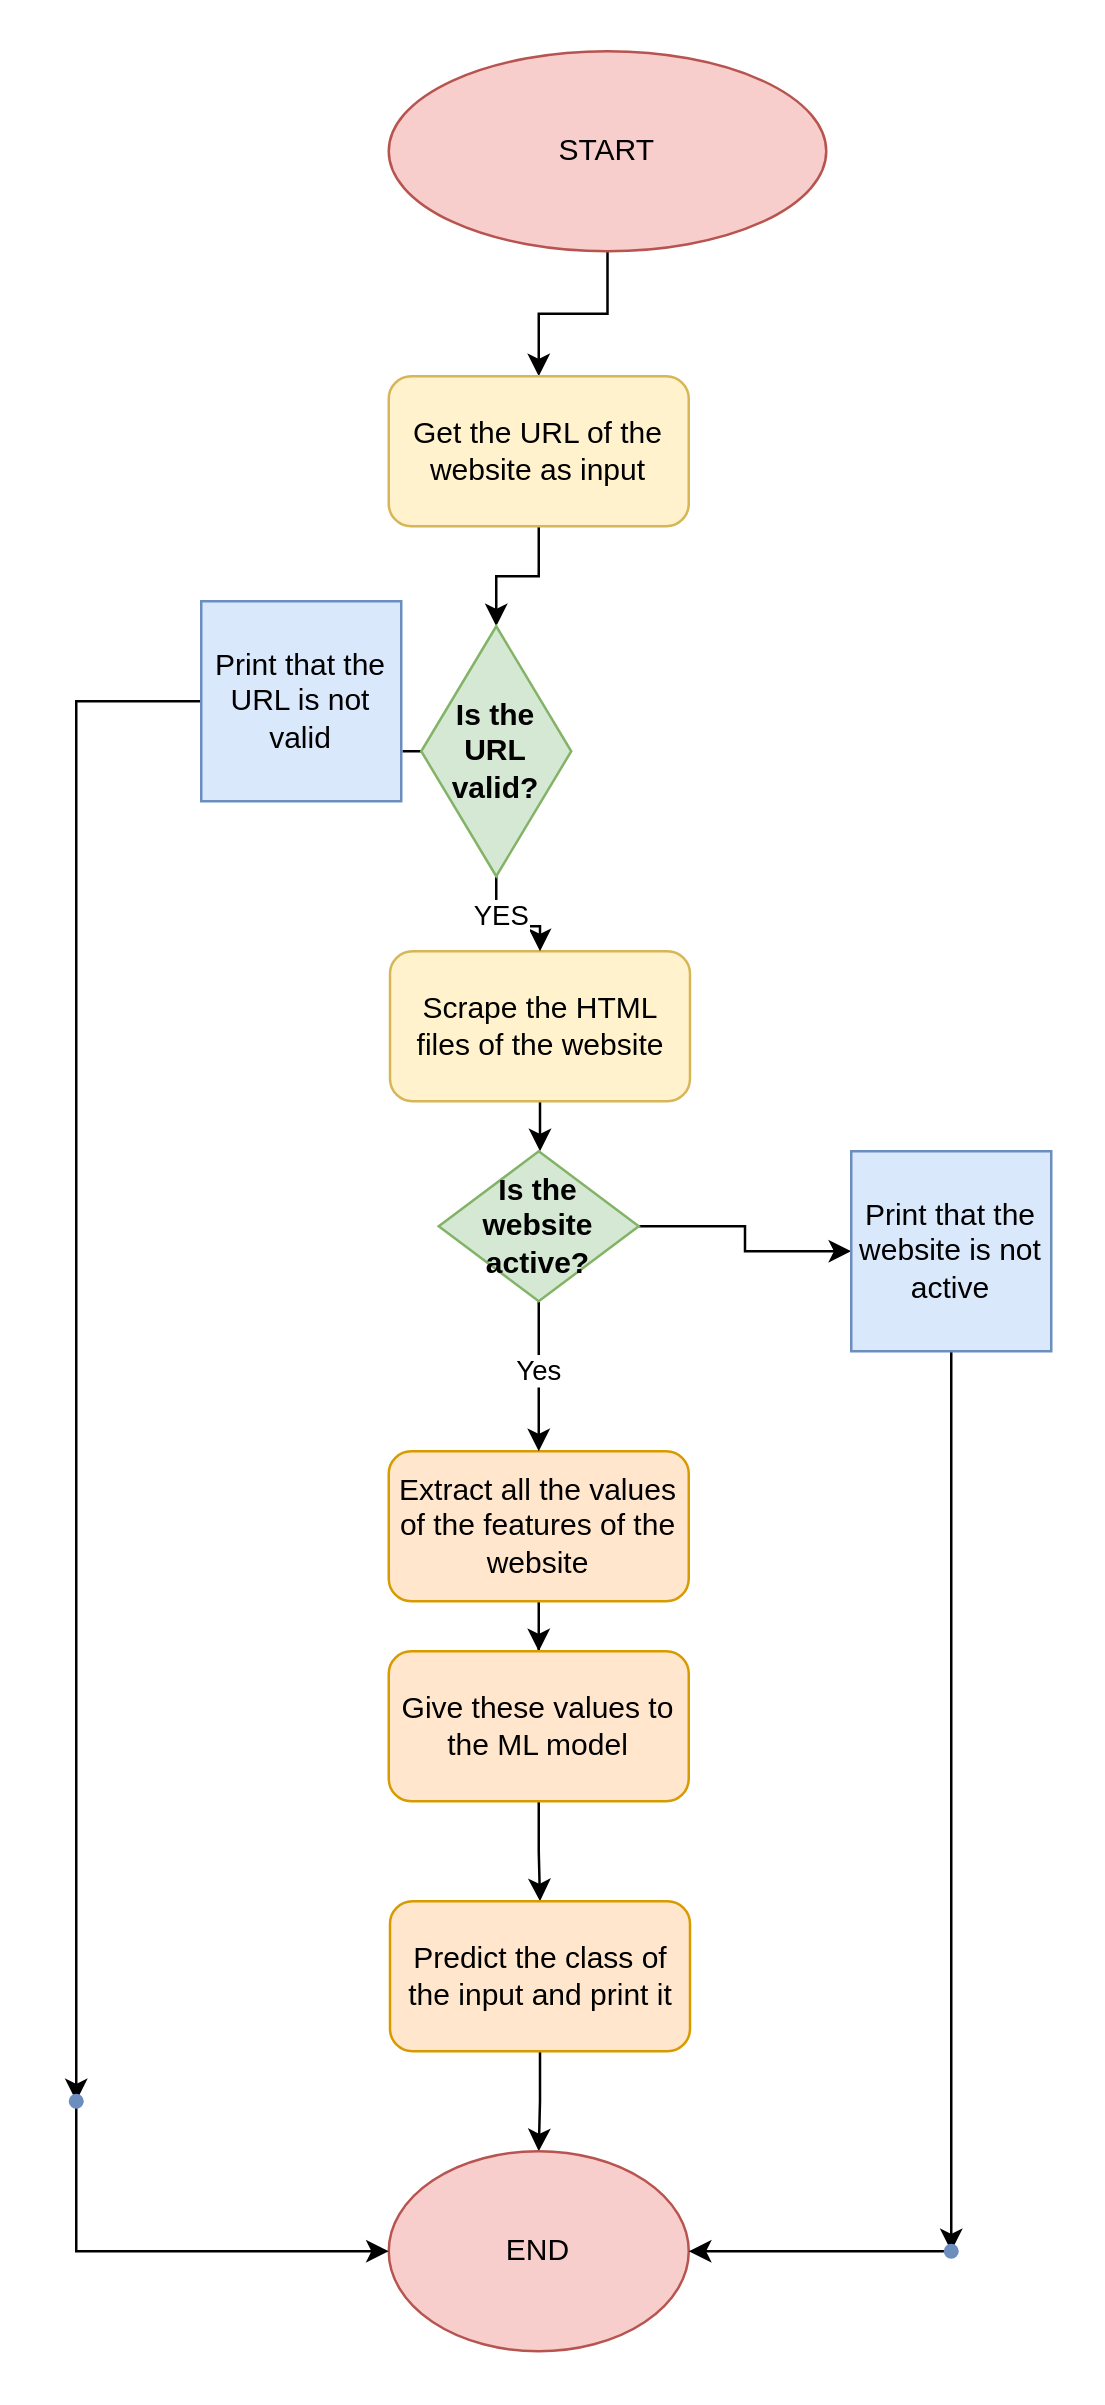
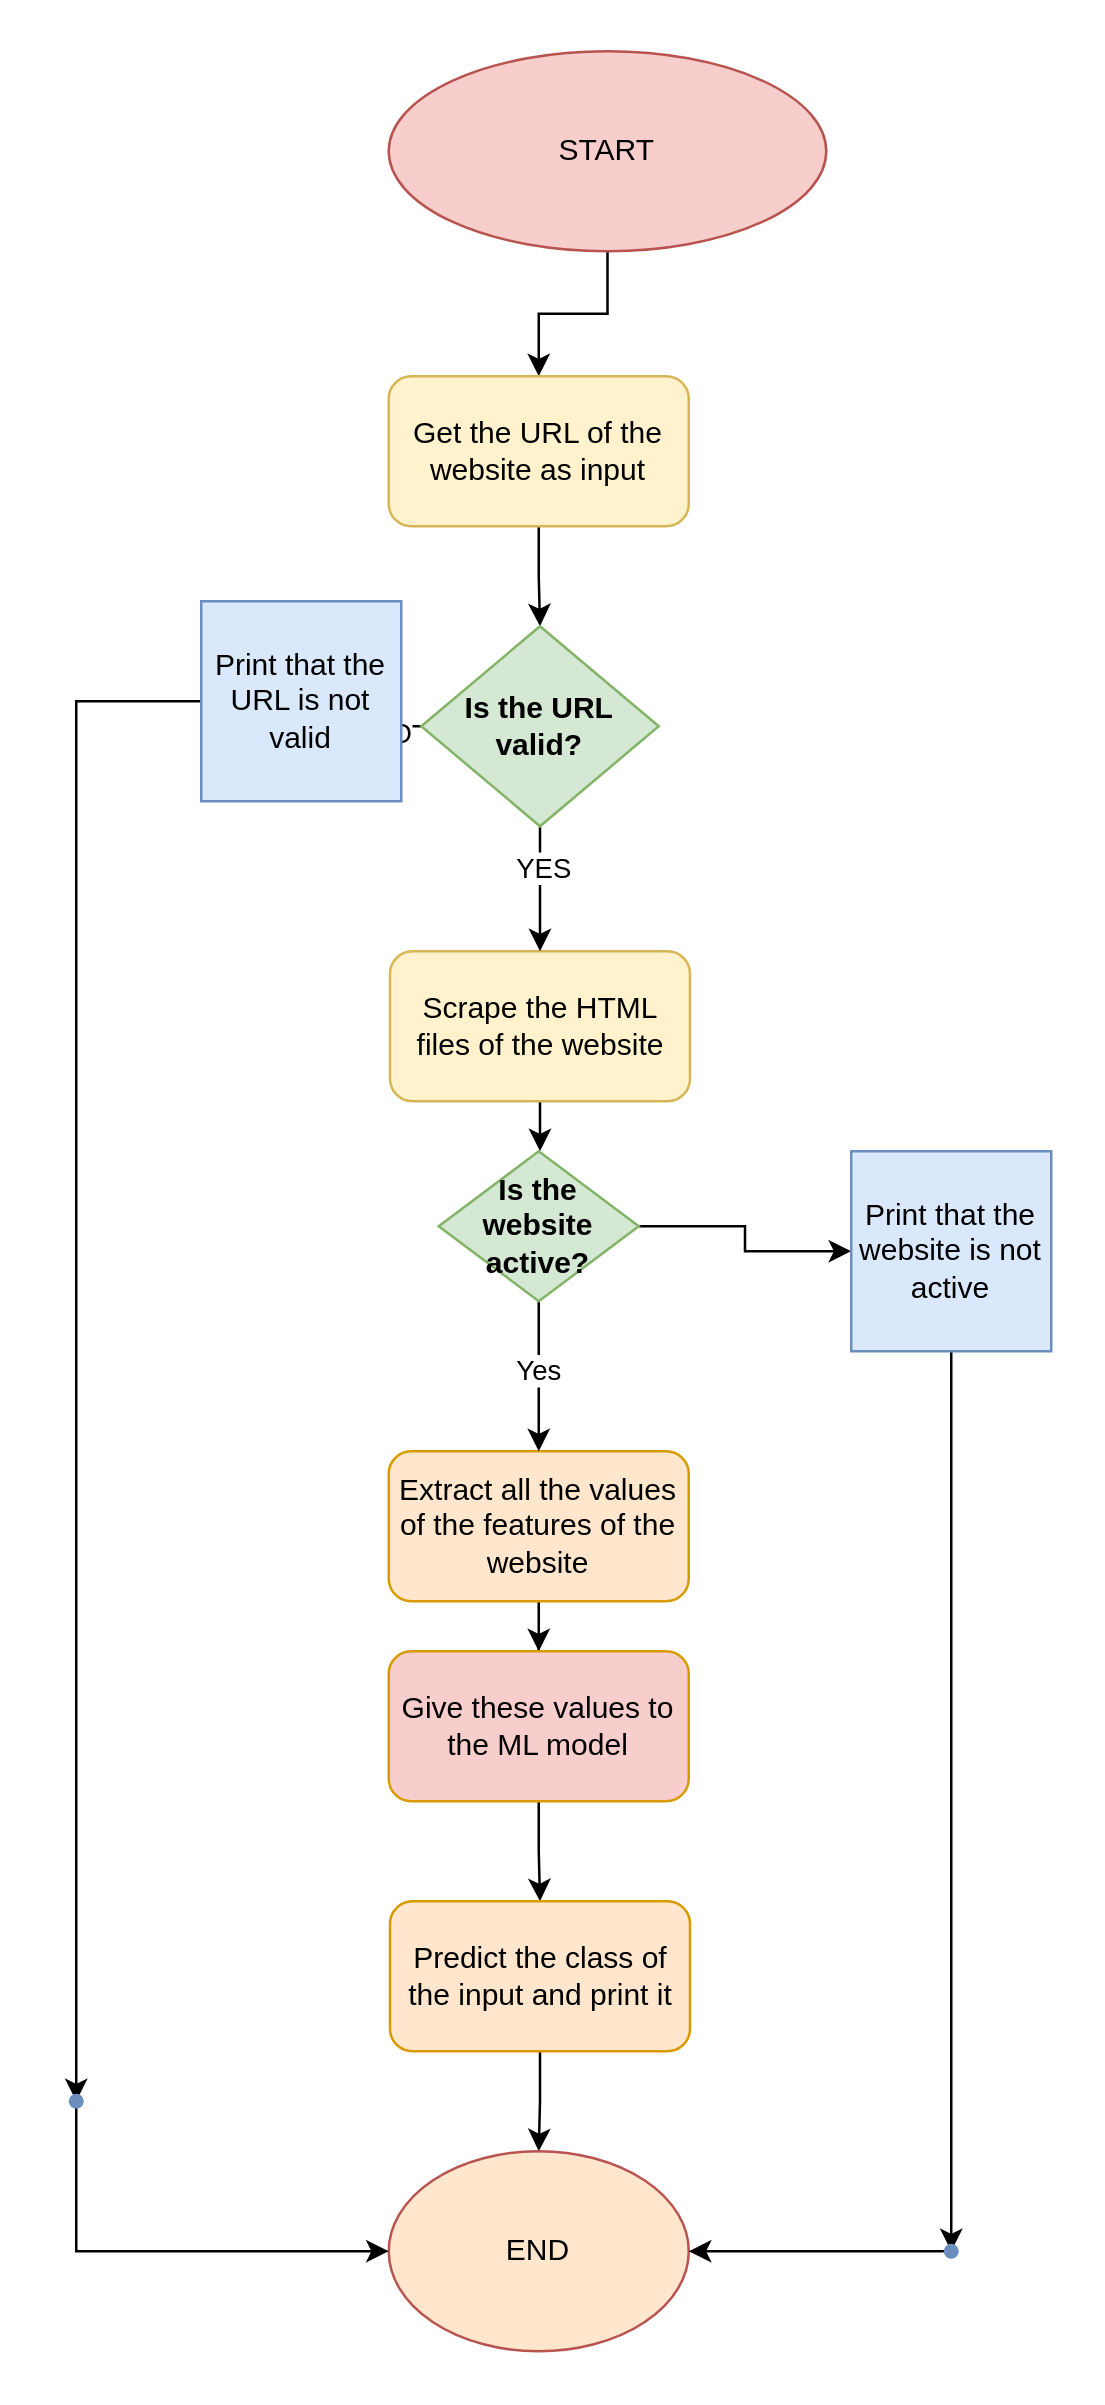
  <mxCell id="0" />
  <mxCell id="1" parent="0" />
  <mxCell id="2" value="" style="edgeStyle=orthogonalEdgeStyle;rounded=0;orthogonalLoop=1;jettySize=auto;html=1;fillColor=#FF0000;" edge="1" parent="1" source="3" target="5"><mxGeometry relative="1" as="geometry" /></mxCell>
  <mxCell id="3" value="START" style="ellipse;whiteSpace=wrap;html=1;fillColor=#f8cecc;strokeColor=#b85450;" vertex="1" parent="1"><mxGeometry x="155" y="20" width="175" height="80" as="geometry" /></mxCell>
  <mxCell id="4" value="" style="edgeStyle=orthogonalEdgeStyle;rounded=0;orthogonalLoop=1;jettySize=auto;html=1;" edge="1" parent="1" source="5" target="19"><mxGeometry relative="1" as="geometry" /></mxCell>
  <mxCell id="5" value="Get the URL of the website as input" style="rounded=1;whiteSpace=wrap;html=1;fillColor=#fff2cc;strokeColor=#d6b656;" vertex="1" parent="1"><mxGeometry x="155" y="150" width="120" height="60" as="geometry" /></mxCell>
  <mxCell id="6" value="" style="edgeStyle=orthogonalEdgeStyle;rounded=0;orthogonalLoop=1;jettySize=auto;html=1;" edge="1" parent="1" source="7" target="27"><mxGeometry relative="1" as="geometry" /></mxCell>
  <mxCell id="7" value="Scrape the HTML files of the website" style="rounded=1;whiteSpace=wrap;html=1;fillColor=#fff2cc;strokeColor=#d6b656;" vertex="1" parent="1"><mxGeometry x="155.5" y="380" width="120" height="60" as="geometry" /></mxCell>
  <mxCell id="8" value="" style="edgeStyle=orthogonalEdgeStyle;rounded=0;orthogonalLoop=1;jettySize=auto;html=1;" edge="1" parent="1" source="9" target="11"><mxGeometry relative="1" as="geometry" /></mxCell>
  <mxCell id="9" value="Extract all the values of the features of the website" style="rounded=1;whiteSpace=wrap;html=1;fillColor=#ffe6cc;strokeColor=#d79b00;" vertex="1" parent="1"><mxGeometry x="155" y="580" width="120" height="60" as="geometry" /></mxCell>
  <mxCell id="10" value="" style="edgeStyle=orthogonalEdgeStyle;rounded=0;orthogonalLoop=1;jettySize=auto;html=1;" edge="1" parent="1" source="11" target="13"><mxGeometry relative="1" as="geometry" /></mxCell>
- <mxCell id="11" value="Give these values to the ML model" style="rounded=1;whiteSpace=wrap;html=1;fillColor=#ffe6cc;strokeColor=#d79b00;" vertex="1" parent="1"><mxGeometry x="155" y="660" width="120" height="60" as="geometry" /></mxCell>
+ <mxCell id="11" value="Give these values to the ML model" style="rounded=1;whiteSpace=wrap;html=1;fillColor=#f8cecc;strokeColor=#d79b00;" vertex="1" parent="1"><mxGeometry x="155" y="660" width="120" height="60" as="geometry" /></mxCell>
  <mxCell id="12" value="" style="edgeStyle=orthogonalEdgeStyle;rounded=0;orthogonalLoop=1;jettySize=auto;html=1;" edge="1" parent="1" source="13" target="14"><mxGeometry relative="1" as="geometry" /></mxCell>
  <mxCell id="13" value="Predict the class of the input and print it" style="rounded=1;whiteSpace=wrap;html=1;fillColor=#ffe6cc;strokeColor=#d79b00;" vertex="1" parent="1"><mxGeometry x="155.5" y="760" width="120" height="60" as="geometry" /></mxCell>
- <mxCell id="14" value="END" style="ellipse;whiteSpace=wrap;html=1;fillColor=#f8cecc;strokeColor=#b85450;" vertex="1" parent="1"><mxGeometry x="155" y="860" width="120" height="80" as="geometry" /></mxCell>
+ <mxCell id="14" value="END" style="ellipse;whiteSpace=wrap;html=1;fillColor=#ffe6cc;strokeColor=#b85450;" vertex="1" parent="1"><mxGeometry x="155" y="860" width="120" height="80" as="geometry" /></mxCell>
  <mxCell id="15" value="" style="edgeStyle=orthogonalEdgeStyle;rounded=0;orthogonalLoop=1;jettySize=auto;html=1;" edge="1" parent="1" source="19" target="7"><mxGeometry relative="1" as="geometry" /></mxCell>
  <mxCell id="16" value="YES" style="edgeLabel;html=1;align=center;verticalAlign=middle;resizable=0;points=[];" vertex="1" connectable="0" parent="15"><mxGeometry x="-0.372" y="1" relative="1" as="geometry"><mxPoint as="offset" /></mxGeometry></mxCell>
  <mxCell id="17" value="" style="edgeStyle=orthogonalEdgeStyle;rounded=0;orthogonalLoop=1;jettySize=auto;html=1;" edge="1" parent="1" source="19" target="21"><mxGeometry relative="1" as="geometry" /></mxCell>
  <mxCell id="18" value="NO" style="edgeLabel;html=1;align=center;verticalAlign=middle;resizable=0;points=[];" vertex="1" connectable="0" parent="17"><mxGeometry x="-0.163" y="2" relative="1" as="geometry"><mxPoint as="offset" /></mxGeometry></mxCell>
- <mxCell id="19" value="&lt;b&gt;Is the URL valid?&lt;/b&gt;" style="rhombus;whiteSpace=wrap;html=1;fillColor=#d5e8d4;strokeColor=#82b366;" vertex="1" parent="1"><mxGeometry x="168" y="250" width="60" height="100" as="geometry" /></mxCell>
+ <mxCell id="19" value="&lt;b&gt;Is the URL valid?&lt;/b&gt;" style="rhombus;whiteSpace=wrap;html=1;fillColor=#d5e8d4;strokeColor=#82b366;" vertex="1" parent="1"><mxGeometry x="168" y="250" width="95" height="80" as="geometry" /></mxCell>
  <mxCell id="20" value="" style="edgeStyle=orthogonalEdgeStyle;rounded=0;orthogonalLoop=1;jettySize=auto;html=1;" edge="1" parent="1" source="21" target="23"><mxGeometry relative="1" as="geometry" /></mxCell>
  <mxCell id="21" value="Print that the URL is not valid" style="whiteSpace=wrap;html=1;aspect=fixed;fillColor=#dae8fc;strokeColor=#6c8ebf;" vertex="1" parent="1"><mxGeometry x="80" y="240" width="80" height="80" as="geometry" /></mxCell>
  <mxCell id="22" value="" style="edgeStyle=orthogonalEdgeStyle;rounded=0;orthogonalLoop=1;jettySize=auto;html=1;" edge="1" parent="1" source="23" target="14"><mxGeometry relative="1" as="geometry"><Array as="points"><mxPoint x="30" y="900" /></Array></mxGeometry></mxCell>
  <mxCell id="23" value="" style="shape=waypoint;sketch=0;size=6;pointerEvents=1;points=[];fillColor=#dae8fc;resizable=0;rotatable=0;perimeter=centerPerimeter;snapToPoint=1;strokeColor=#6c8ebf;" vertex="1" parent="1"><mxGeometry x="20" y="830" width="20" height="20" as="geometry" /></mxCell>
  <mxCell id="24" value="" style="edgeStyle=orthogonalEdgeStyle;rounded=0;orthogonalLoop=1;jettySize=auto;html=1;" edge="1" parent="1" source="27" target="9"><mxGeometry relative="1" as="geometry" /></mxCell>
  <mxCell id="25" value="Yes" style="edgeLabel;html=1;align=center;verticalAlign=middle;resizable=0;points=[];" vertex="1" connectable="0" parent="24"><mxGeometry x="-0.1" y="-1" relative="1" as="geometry"><mxPoint as="offset" /></mxGeometry></mxCell>
  <mxCell id="26" value="" style="edgeStyle=orthogonalEdgeStyle;rounded=0;orthogonalLoop=1;jettySize=auto;html=1;" edge="1" parent="1" source="27" target="29"><mxGeometry relative="1" as="geometry" /></mxCell>
  <mxCell id="27" value="&lt;b&gt;Is the website active?&lt;/b&gt;" style="rhombus;whiteSpace=wrap;html=1;fillColor=#d5e8d4;strokeColor=#82b366;" vertex="1" parent="1"><mxGeometry x="175" y="460" width="80" height="60" as="geometry" /></mxCell>
  <mxCell id="28" value="" style="edgeStyle=orthogonalEdgeStyle;rounded=0;orthogonalLoop=1;jettySize=auto;html=1;" edge="1" parent="1" source="29" target="31"><mxGeometry relative="1" as="geometry" /></mxCell>
  <mxCell id="29" value="Print that the website is not active" style="whiteSpace=wrap;html=1;aspect=fixed;fillColor=#dae8fc;strokeColor=#6c8ebf;" vertex="1" parent="1"><mxGeometry x="340" y="460" width="80" height="80" as="geometry" /></mxCell>
  <mxCell id="30" value="" style="edgeStyle=orthogonalEdgeStyle;rounded=0;orthogonalLoop=1;jettySize=auto;html=1;" edge="1" parent="1" source="31" target="14"><mxGeometry relative="1" as="geometry" /></mxCell>
  <mxCell id="31" value="" style="shape=waypoint;sketch=0;size=6;pointerEvents=1;points=[];fillColor=#dae8fc;resizable=0;rotatable=0;perimeter=centerPerimeter;snapToPoint=1;strokeColor=#6c8ebf;" vertex="1" parent="1"><mxGeometry x="370" y="890" width="20" height="20" as="geometry" /></mxCell>
